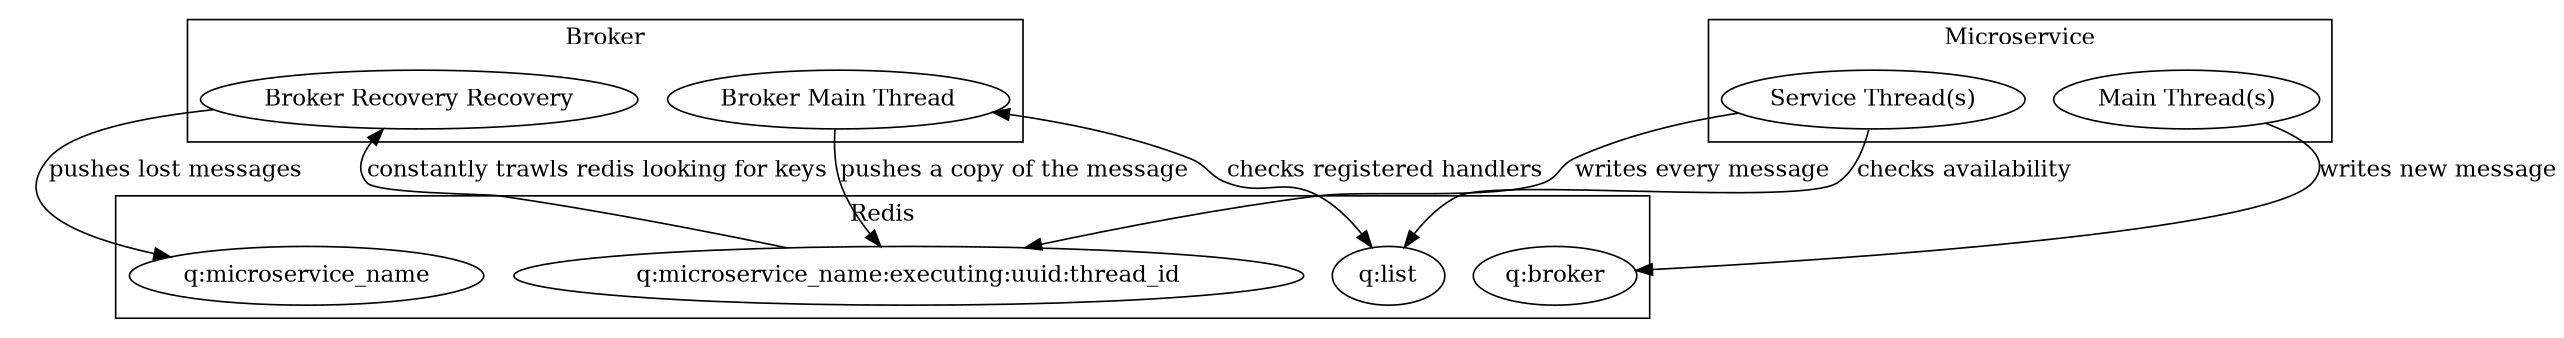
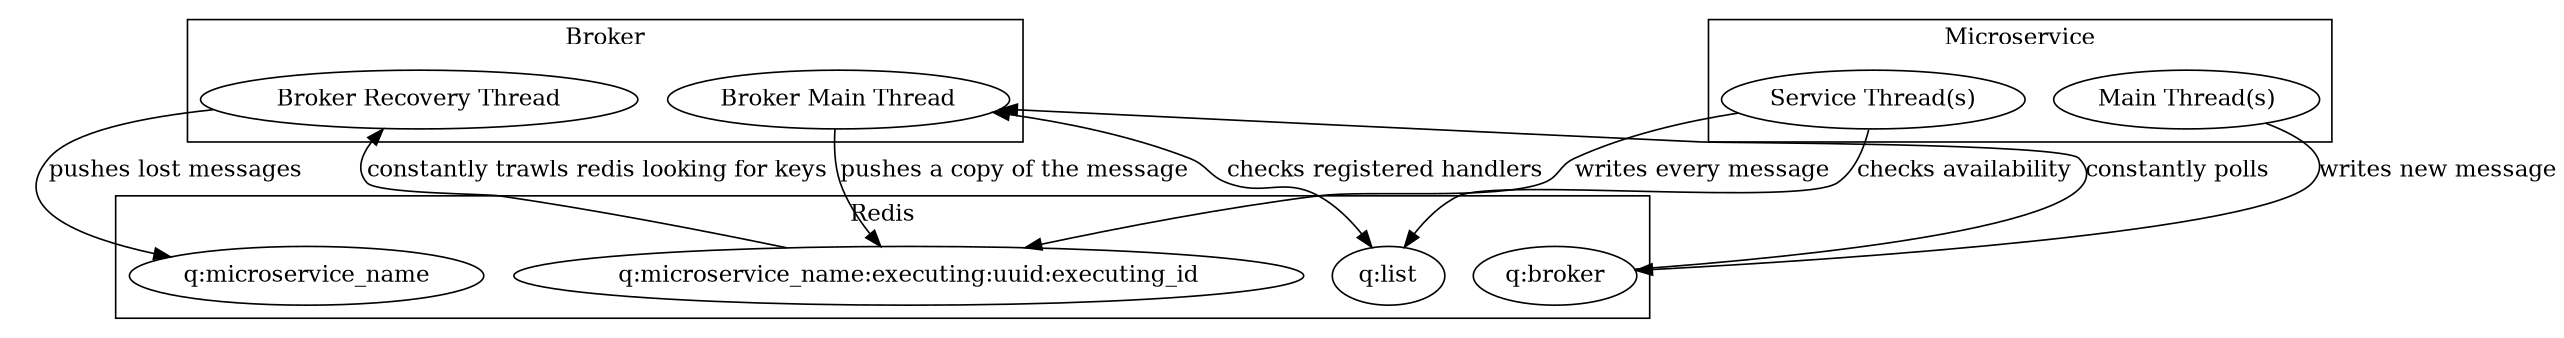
  digraph {
    n1 [label="q:broker"]
    n2 [label="q:list"]
    n3 [label="q:microservice_name"]
-   n4 [label="q:microservice_name:executing:uuid:thread_id"]
+   n4 [label="q:microservice_name:executing:uuid:executing_id"]
    n5 [label="Main Thread(s)"]
    n6 [label="Service Thread(s)"]
    n7 [label="Broker Main Thread"]
-   n8 [label="Broker Recovery Recovery"]
+   n8 [label="Broker Recovery Thread"]
    subgraph cluster_1 {
      label=Redis
      n1
      n2
      n3
      n4
    }
    subgraph cluster_2 {
      label=Microservice
      n5
      n6
    }
    subgraph cluster_3 {
      label=Broker
      n7
      n8
    }
+   n1 -> n7 [label="constantly polls"]
    n4 -> n8 [label="constantly trawls redis looking for keys"]
    n5 -> n1 [label="writes new message"]
    n6 -> n2 [label="checks availability"]
    n6 -> n4 [label="writes every message"]
    n7 -> n2 [dir=both label="checks registered handlers"]
    n7 -> n4 [label="pushes a copy of the message"]
    n8 -> n3 [label="pushes lost messages"]
  }
